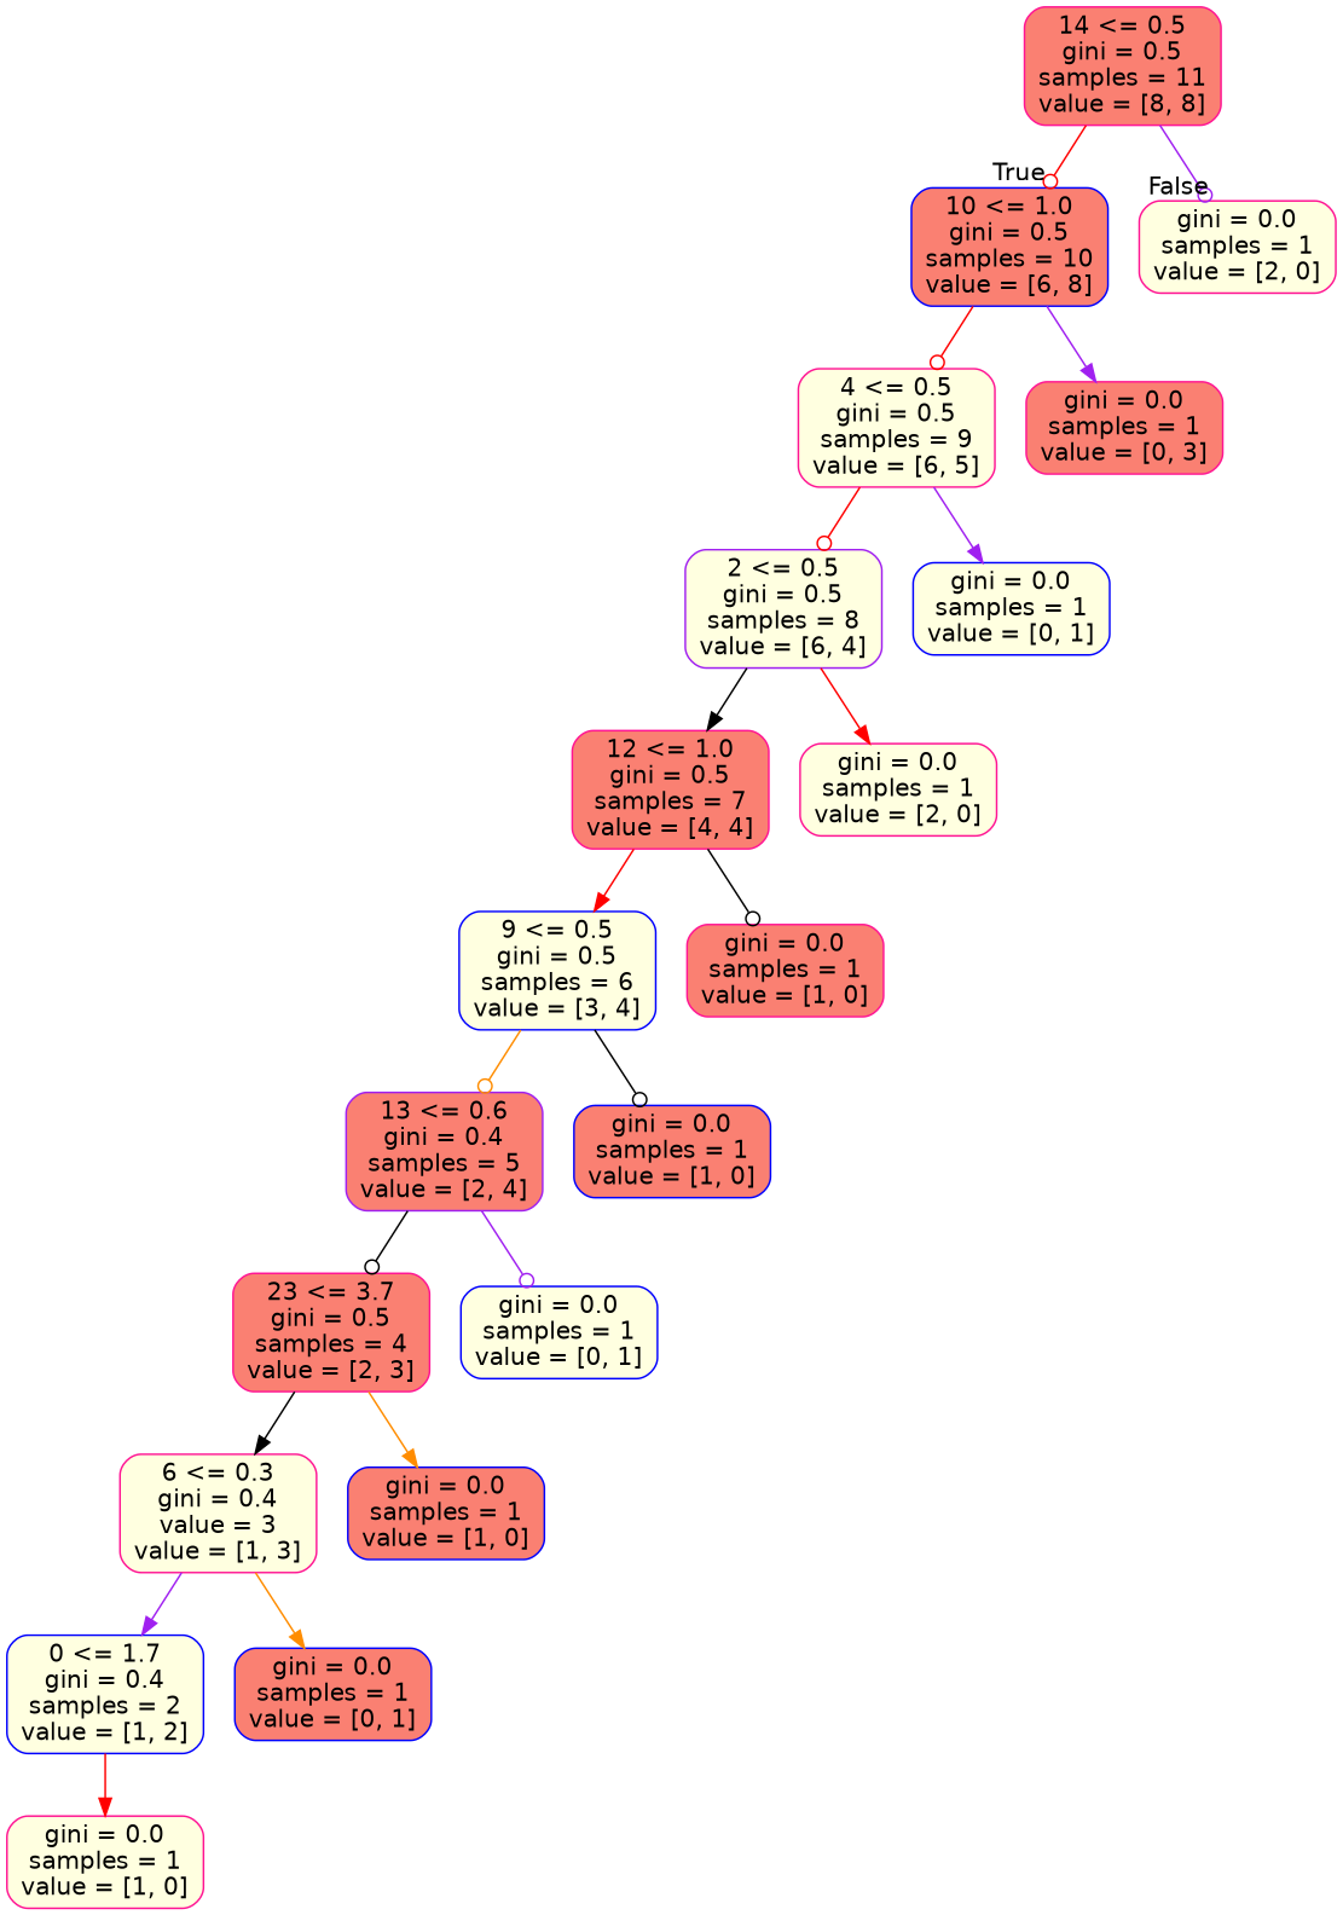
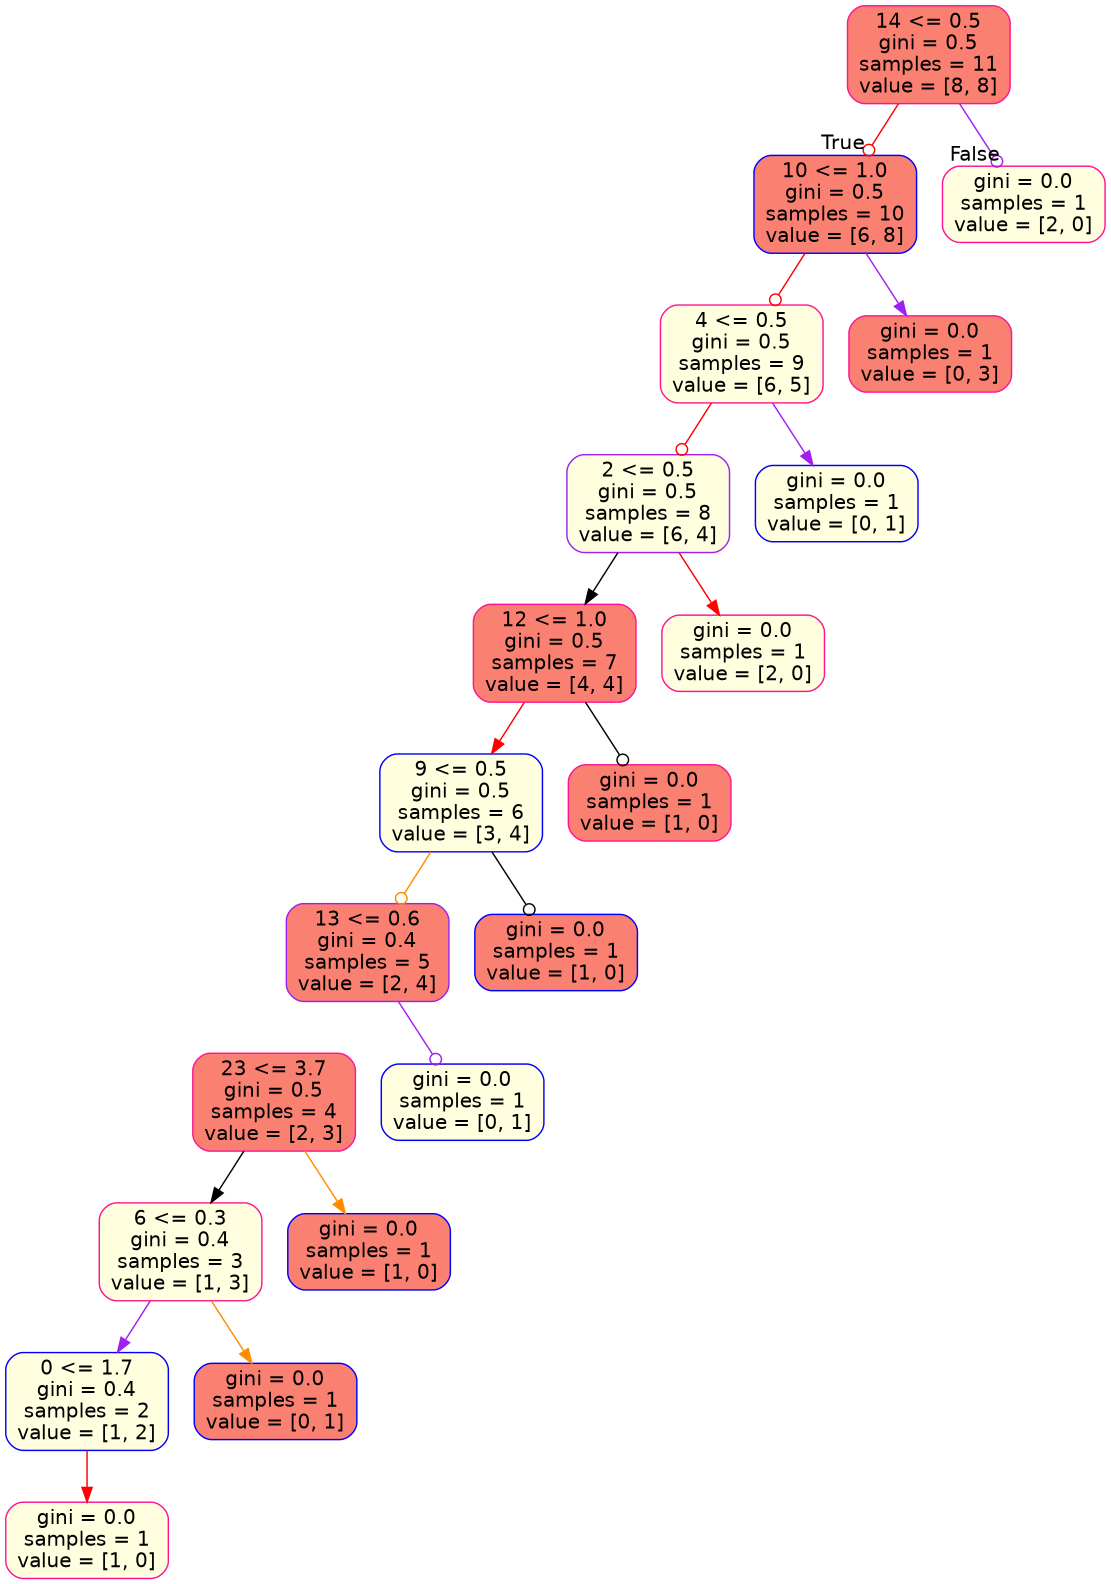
  digraph {
    node [color=deeppink fillcolor=salmon fontname=helvetica shape=box style="rounded,filled"]
    edge [arrowhead=normal color=red fontname=helvetica]
    n1 [label="14 <= 0.5\ngini = 0.5\nsamples = 11\nvalue = [8, 8]"]
    n2 [color=blue label="10 <= 1.0\ngini = 0.5\nsamples = 10\nvalue = [6, 8]"]
    n3 [fillcolor=lightyellow label="gini = 0.0\nsamples = 1\nvalue = [2, 0]"]
    n4 [fillcolor=lightyellow label="4 <= 0.5\ngini = 0.5\nsamples = 9\nvalue = [6, 5]"]
    n5 [label="gini = 0.0\nsamples = 1\nvalue = [0, 3]"]
    n6 [color=purple fillcolor=lightyellow label="2 <= 0.5\ngini = 0.5\nsamples = 8\nvalue = [6, 4]"]
    n7 [color=blue fillcolor=lightyellow label="gini = 0.0\nsamples = 1\nvalue = [0, 1]"]
    n8 [label="12 <= 1.0\ngini = 0.5\nsamples = 7\nvalue = [4, 4]"]
    n9 [fillcolor=lightyellow label="gini = 0.0\nsamples = 1\nvalue = [2, 0]"]
    n10 [color=blue fillcolor=lightyellow label="9 <= 0.5\ngini = 0.5\nsamples = 6\nvalue = [3, 4]"]
    n11 [label="gini = 0.0\nsamples = 1\nvalue = [1, 0]"]
    n12 [color=purple label="13 <= 0.6\ngini = 0.4\nsamples = 5\nvalue = [2, 4]"]
    n13 [color=blue label="gini = 0.0\nsamples = 1\nvalue = [1, 0]"]
    n14 [label="23 <= 3.7\ngini = 0.5\nsamples = 4\nvalue = [2, 3]"]
    n15 [color=blue fillcolor=lightyellow label="gini = 0.0\nsamples = 1\nvalue = [0, 1]"]
-   n16 [fillcolor=lightyellow label="6 <= 0.3\ngini = 0.4\nvalue = 3\nvalue = [1, 3]"]
+   n16 [fillcolor=lightyellow label="6 <= 0.3\ngini = 0.4\nsamples = 3\nvalue = [1, 3]"]
    n17 [color=blue label="gini = 0.0\nsamples = 1\nvalue = [1, 0]"]
    n18 [color=blue fillcolor=lightyellow label="0 <= 1.7\ngini = 0.4\nsamples = 2\nvalue = [1, 2]"]
    n19 [color=blue label="gini = 0.0\nsamples = 1\nvalue = [0, 1]"]
    n20 [fillcolor=lightyellow label="gini = 0.0\nsamples = 1\nvalue = [1, 0]"]
    n1 -> n2 [arrowhead=odot headlabel=True labelangle=45 labeldistance=2.5]
    n1 -> n3 [arrowhead=odot color=purple headlabel=False labelangle=-45 labeldistance=2.5]
    n2 -> n4 [arrowhead=odot]
    n2 -> n5 [color=purple]
    n4 -> n6 [arrowhead=odot]
    n4 -> n7 [color=purple]
    n6 -> n8 [color=black]
    n6 -> n9
    n8 -> n10
    n8 -> n11 [arrowhead=odot color=black]
    n10 -> n12 [arrowhead=odot color=darkorange]
    n10 -> n13 [arrowhead=odot color=black]
-   n12 -> n14 [arrowhead=odot color=black]
    n12 -> n15 [arrowhead=odot color=purple]
    n14 -> n16 [color=black]
    n14 -> n17 [color=darkorange]
    n16 -> n18 [color=purple]
    n16 -> n19 [color=darkorange]
    n18 -> n20
  }
